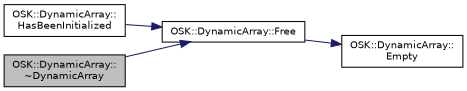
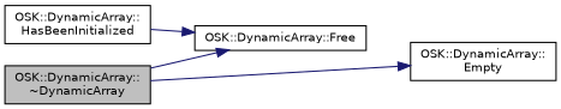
  digraph {
    rankdir=LR
    node [color=black fillcolor=white fontname=Helvetica fontsize=10 shape=record style=filled]
    edge [color=midnightblue fontname=Helvetica fontsize=10 labelfontname=Helvetica labelfontsize=10 style=solid]
    n1 [fillcolor=grey75 fontcolor=black height=0.2 label="OSK::DynamicArray::\l~DynamicArray" width=0.4]
    n2 [height=0.2 label="OSK::DynamicArray::Free" width=0.4]
    n3 [height=0.2 label="OSK::DynamicArray::\lEmpty" width=0.4]
    n4 [height=0.2 label="OSK::DynamicArray::\lHasBeenInitialized" width=0.4]
    n1 -> n2
-   n2 -> n3
+   n1 -> n3
    n4 -> n2
  }
